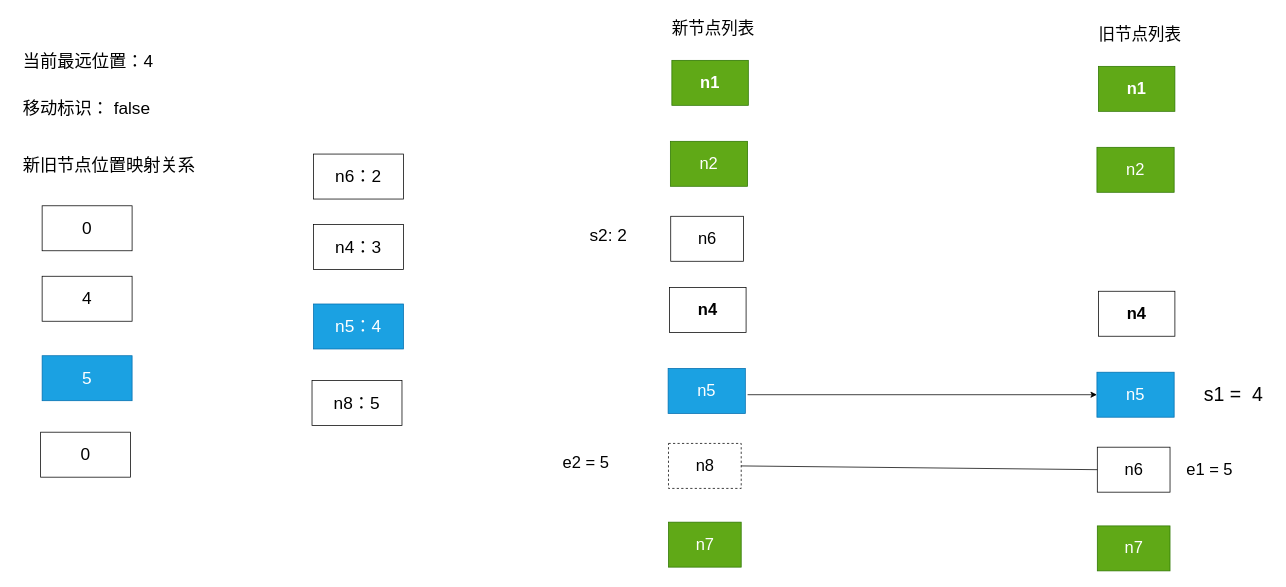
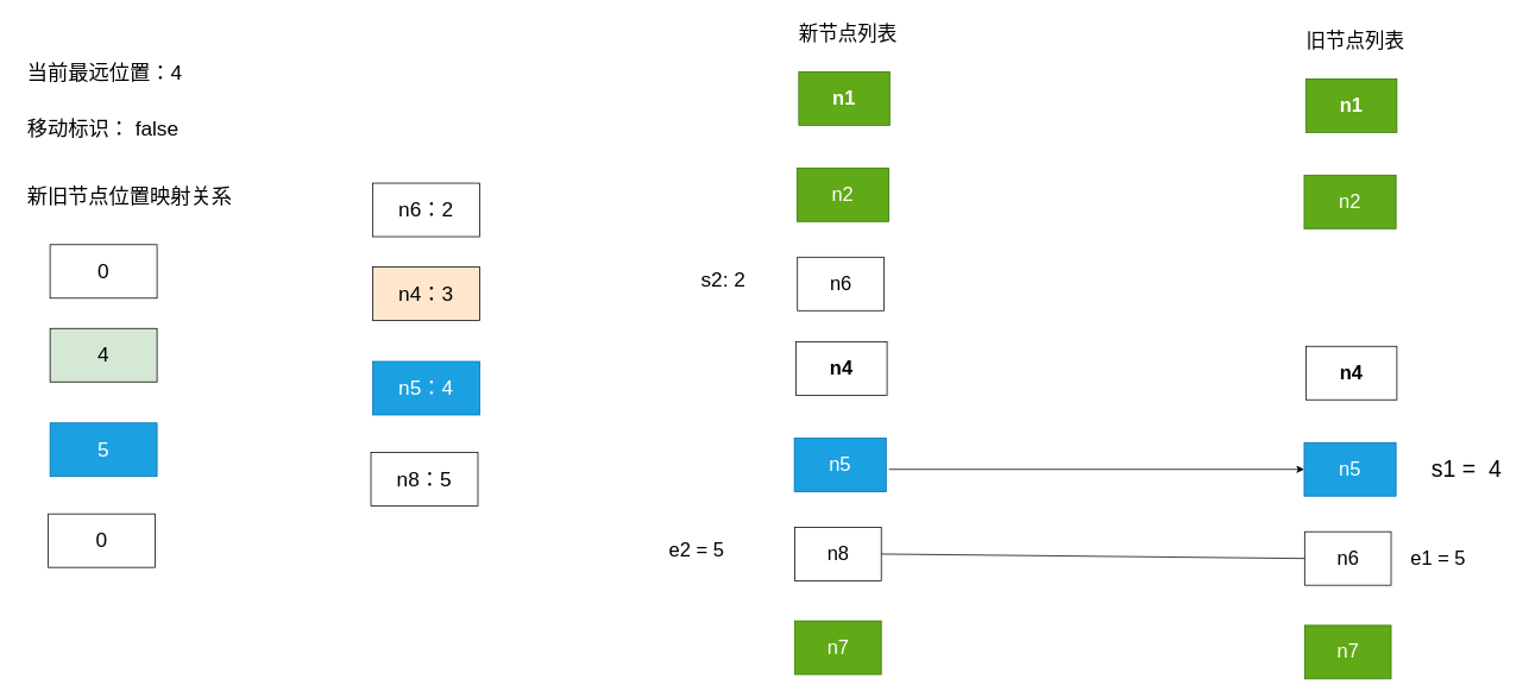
  <mxCell id="0" />
  <mxCell id="1" parent="0" />
  <mxCell id="2" value="n1" style="rounded=0;whiteSpace=wrap;html=1;fontStyle=1;fillColor=#60a917;fontColor=#ffffff;strokeColor=#2D7600;fontSize=22;" vertex="1" parent="1"><mxGeometry x="895" y="80" width="102" height="60" as="geometry" /></mxCell>
  <mxCell id="3" value="新节点列表" style="text;html=1;align=center;verticalAlign=middle;resizable=0;points=[];autosize=1;strokeColor=none;fillColor=none;fontSize=22;" vertex="1" parent="1"><mxGeometry x="886" y="20" width="128" height="38" as="geometry" /></mxCell>
  <mxCell id="4" value="n2" style="rounded=0;whiteSpace=wrap;html=1;fillColor=#60a917;fontColor=#ffffff;strokeColor=#2D7600;fontSize=22;" vertex="1" parent="1"><mxGeometry x="893" y="188" width="103" height="60" as="geometry" /></mxCell>
  <mxCell id="5" value="n6" style="rounded=0;whiteSpace=wrap;html=1;fontSize=22;" vertex="1" parent="1"><mxGeometry x="893.5" y="288" width="97" height="60" as="geometry" /></mxCell>
  <mxCell id="6" value="n4" style="rounded=0;whiteSpace=wrap;html=1;fontStyle=1;fontSize=22;" vertex="1" parent="1"><mxGeometry x="892" y="383" width="102" height="60" as="geometry" /></mxCell>
  <mxCell id="7" value="n5" style="rounded=0;whiteSpace=wrap;html=1;fontSize=22;fillColor=#1ba1e2;fontColor=#ffffff;strokeColor=#006EAF;" vertex="1" parent="1"><mxGeometry x="890" y="491" width="103" height="60" as="geometry" /></mxCell>
- <mxCell id="8" value="n8" style="rounded=0;whiteSpace=wrap;html=1;fontSize=22;dashed=1;" vertex="1" parent="1"><mxGeometry x="890.5" y="591" width="97" height="60" as="geometry" /></mxCell>
+ <mxCell id="8" value="n8" style="rounded=0;whiteSpace=wrap;html=1;fontSize=22;" vertex="1" parent="1"><mxGeometry x="890.5" y="591" width="97" height="60" as="geometry" /></mxCell>
  <mxCell id="9" value="n7" style="rounded=0;whiteSpace=wrap;html=1;fontSize=22;fillColor=#60a917;fontColor=#ffffff;strokeColor=#2D7600;" vertex="1" parent="1"><mxGeometry x="890.5" y="696" width="97" height="60" as="geometry" /></mxCell>
  <mxCell id="10" value="n1" style="rounded=0;whiteSpace=wrap;html=1;fontStyle=1;fillColor=#60a917;fontColor=#ffffff;strokeColor=#2D7600;fontSize=22;" vertex="1" parent="1"><mxGeometry x="1464" y="88" width="102" height="60" as="geometry" /></mxCell>
  <mxCell id="11" value="旧节点列表" style="text;html=1;align=center;verticalAlign=middle;resizable=0;points=[];autosize=1;strokeColor=none;fillColor=none;fontSize=22;" vertex="1" parent="1"><mxGeometry x="1455" y="28" width="128" height="38" as="geometry" /></mxCell>
  <mxCell id="12" value="n2" style="rounded=0;whiteSpace=wrap;html=1;fillColor=#60a917;fontColor=#ffffff;strokeColor=#2D7600;fontSize=22;" vertex="1" parent="1"><mxGeometry x="1462" y="196" width="103" height="60" as="geometry" /></mxCell>
  <mxCell id="13" value="n4" style="rounded=0;whiteSpace=wrap;html=1;fontStyle=1;fontSize=22;" vertex="1" parent="1"><mxGeometry x="1464" y="388" width="102" height="60" as="geometry" /></mxCell>
  <mxCell id="14" value="n5" style="rounded=0;whiteSpace=wrap;html=1;fontSize=22;fillColor=#1ba1e2;fontColor=#ffffff;strokeColor=#006EAF;" vertex="1" parent="1"><mxGeometry x="1462" y="496" width="103" height="60" as="geometry" /></mxCell>
  <mxCell id="15" value="n6" style="rounded=0;whiteSpace=wrap;html=1;fontSize=22;" vertex="1" parent="1"><mxGeometry x="1462.5" y="596" width="97" height="60" as="geometry" /></mxCell>
  <mxCell id="16" value="n7" style="rounded=0;whiteSpace=wrap;html=1;fontSize=22;fillColor=#60a917;fontColor=#ffffff;strokeColor=#2D7600;" vertex="1" parent="1"><mxGeometry x="1462.5" y="701" width="97" height="60" as="geometry" /></mxCell>
  <mxCell id="17" value="e1 = 5" style="text;html=1;align=center;verticalAlign=middle;resizable=0;points=[];autosize=1;strokeColor=none;fillColor=none;fontSize=22;" vertex="1" parent="1"><mxGeometry x="1572" y="607" width="80" height="38" as="geometry" /></mxCell>
  <mxCell id="18" value="e2 = 5" style="text;html=1;align=center;verticalAlign=middle;resizable=0;points=[];autosize=1;strokeColor=none;fillColor=none;fontSize=22;" vertex="1" parent="1"><mxGeometry x="740" y="598" width="80" height="38" as="geometry" /></mxCell>
  <mxCell id="19" value="" style="endArrow=none;html=1;fontSize=22;entryX=0;entryY=0.5;entryDx=0;entryDy=0;exitX=1;exitY=0.5;exitDx=0;exitDy=0;" edge="1" parent="1" source="8" target="15"><mxGeometry width="50" height="50" relative="1" as="geometry"><mxPoint x="661" y="633" as="sourcePoint" /><mxPoint x="1462" y="633" as="targetPoint" /></mxGeometry></mxCell>
  <mxCell id="20" value="n6：2" style="rounded=0;whiteSpace=wrap;html=1;fontSize=23;" vertex="1" parent="1"><mxGeometry x="417" y="205" width="120" height="60" as="geometry" /></mxCell>
- <mxCell id="21" value="n4：3" style="rounded=0;whiteSpace=wrap;html=1;fontSize=23;" vertex="1" parent="1"><mxGeometry x="417" y="299" width="120" height="60" as="geometry" /></mxCell>
+ <mxCell id="21" value="n4：3" style="rounded=0;whiteSpace=wrap;html=1;fontSize=23;fillColor=#ffe6cc;" vertex="1" parent="1"><mxGeometry x="417" y="299" width="120" height="60" as="geometry" /></mxCell>
  <mxCell id="22" value="n5：4" style="rounded=0;whiteSpace=wrap;html=1;fontSize=23;fillColor=#1ba1e2;fontColor=#ffffff;strokeColor=#006EAF;" vertex="1" parent="1"><mxGeometry x="417" y="405" width="120" height="60" as="geometry" /></mxCell>
  <mxCell id="23" value="n8：5" style="rounded=0;whiteSpace=wrap;html=1;fontSize=23;" vertex="1" parent="1"><mxGeometry x="415" y="507" width="120" height="60" as="geometry" /></mxCell>
  <mxCell id="24" value="s2: 2" style="text;html=1;align=center;verticalAlign=middle;resizable=0;points=[];autosize=1;strokeColor=none;fillColor=none;fontSize=23;" vertex="1" parent="1"><mxGeometry x="776" y="294" width="68" height="40" as="geometry" /></mxCell>
  <mxCell id="25" value="当前最远位置：4" style="text;html=1;align=center;verticalAlign=middle;resizable=0;points=[];autosize=1;strokeColor=none;fillColor=none;fontSize=23;" vertex="1" parent="1"><mxGeometry x="20" y="61" width="192" height="40" as="geometry" /></mxCell>
  <mxCell id="26" value="移动标识： false" style="text;html=1;align=center;verticalAlign=middle;resizable=0;points=[];autosize=1;strokeColor=none;fillColor=none;fontSize=23;" vertex="1" parent="1"><mxGeometry x="20" y="124" width="188" height="40" as="geometry" /></mxCell>
  <mxCell id="27" value="新旧节点位置映射关系" style="text;html=1;align=center;verticalAlign=middle;resizable=0;points=[];autosize=1;strokeColor=none;fillColor=none;fontSize=23;" vertex="1" parent="1"><mxGeometry x="20" y="200" width="248" height="40" as="geometry" /></mxCell>
  <mxCell id="28" value="0" style="rounded=0;whiteSpace=wrap;html=1;fontSize=23;" vertex="1" parent="1"><mxGeometry x="55" y="274" width="120" height="60" as="geometry" /></mxCell>
- <mxCell id="29" value="4" style="rounded=0;whiteSpace=wrap;html=1;fontSize=23;" vertex="1" parent="1"><mxGeometry x="55" y="368" width="120" height="60" as="geometry" /></mxCell>
+ <mxCell id="29" value="4" style="rounded=0;whiteSpace=wrap;html=1;fontSize=23;fillColor=#d5e8d4;" vertex="1" parent="1"><mxGeometry x="55" y="368" width="120" height="60" as="geometry" /></mxCell>
  <mxCell id="30" value="5" style="rounded=0;whiteSpace=wrap;html=1;fontSize=23;fillColor=#1ba1e2;fontColor=#ffffff;strokeColor=#006EAF;" vertex="1" parent="1"><mxGeometry x="55" y="474" width="120" height="60" as="geometry" /></mxCell>
  <mxCell id="31" value="0" style="rounded=0;whiteSpace=wrap;html=1;fontSize=23;" vertex="1" parent="1"><mxGeometry x="53" y="576" width="120" height="60" as="geometry" /></mxCell>
  <mxCell id="32" value="s1 =&amp;nbsp; 4" style="text;html=1;align=center;verticalAlign=middle;resizable=0;points=[];autosize=1;strokeColor=none;fillColor=none;fontSize=26;" vertex="1" parent="1"><mxGeometry x="1595" y="504.5" width="97" height="43" as="geometry" /></mxCell>
  <mxCell id="33" value="" style="endArrow=classic;html=1;" edge="1" parent="1" target="14"><mxGeometry width="50" height="50" relative="1" as="geometry"><mxPoint x="996" y="526" as="sourcePoint" /><mxPoint x="1046" y="476" as="targetPoint" /></mxGeometry></mxCell>
